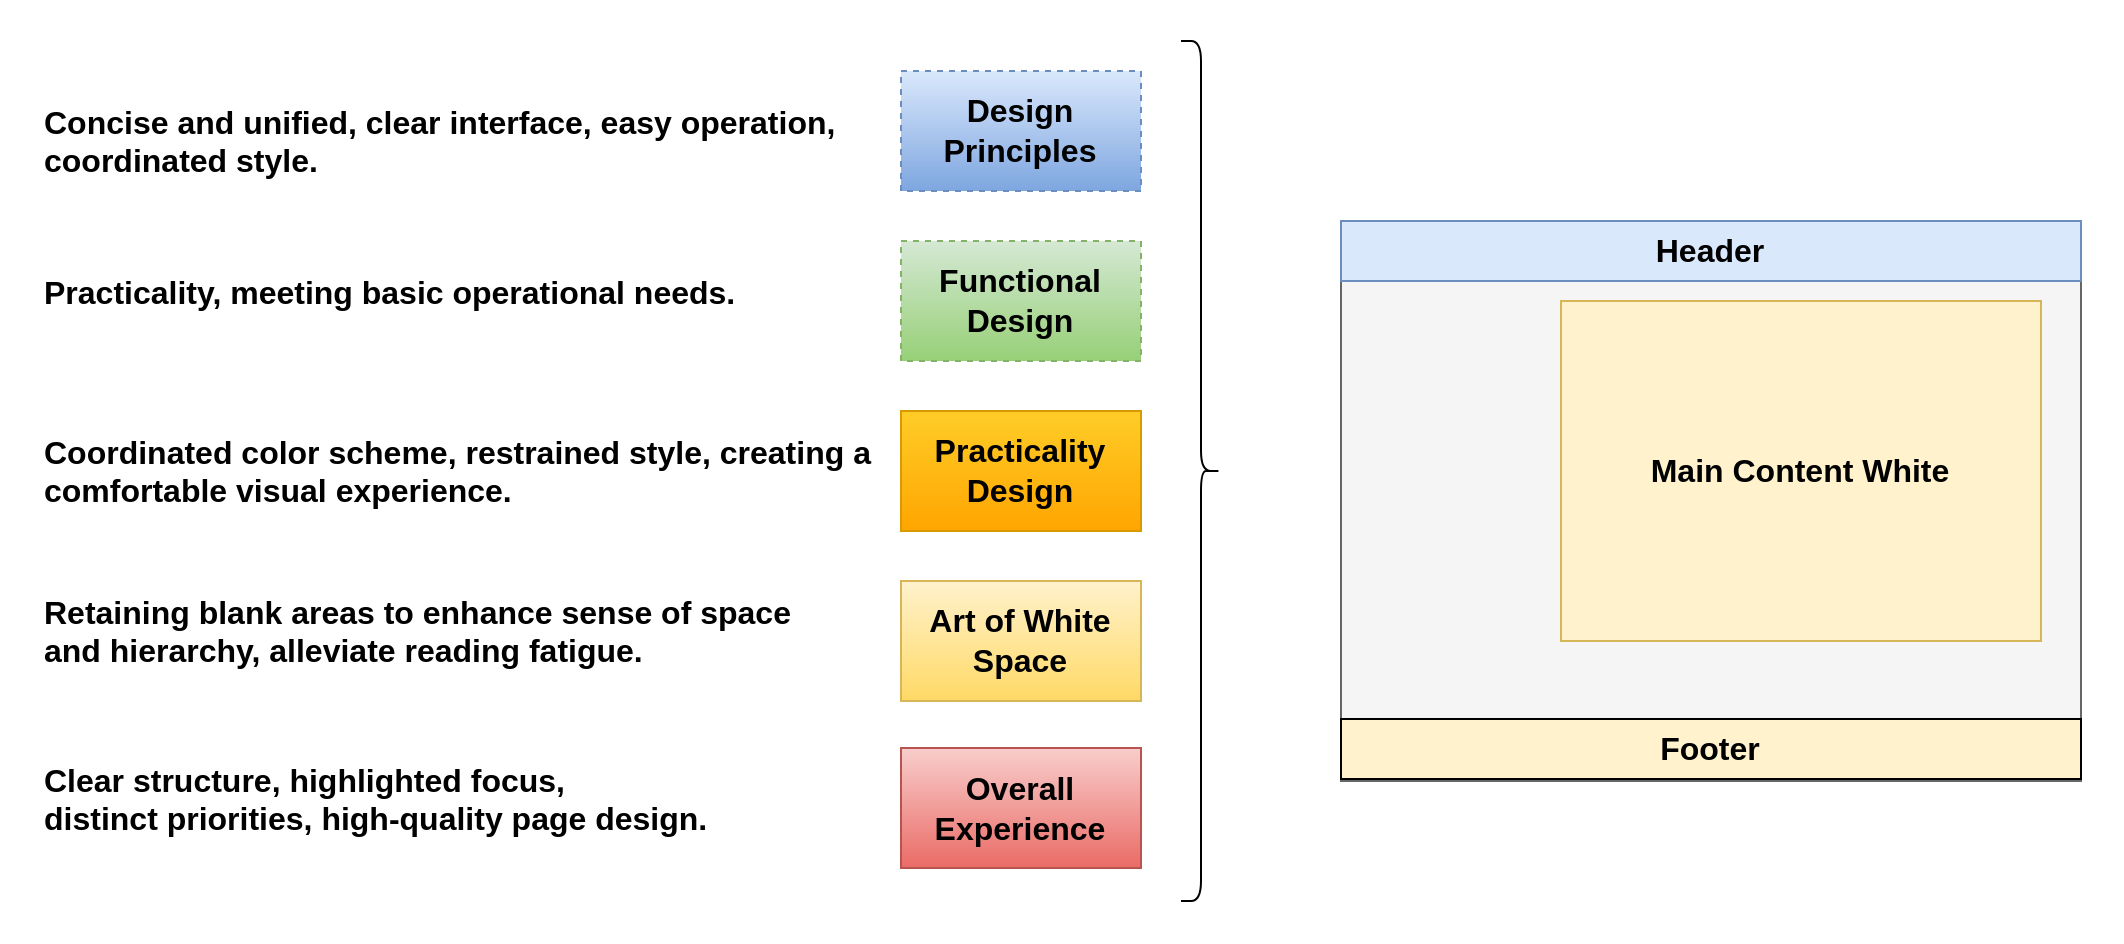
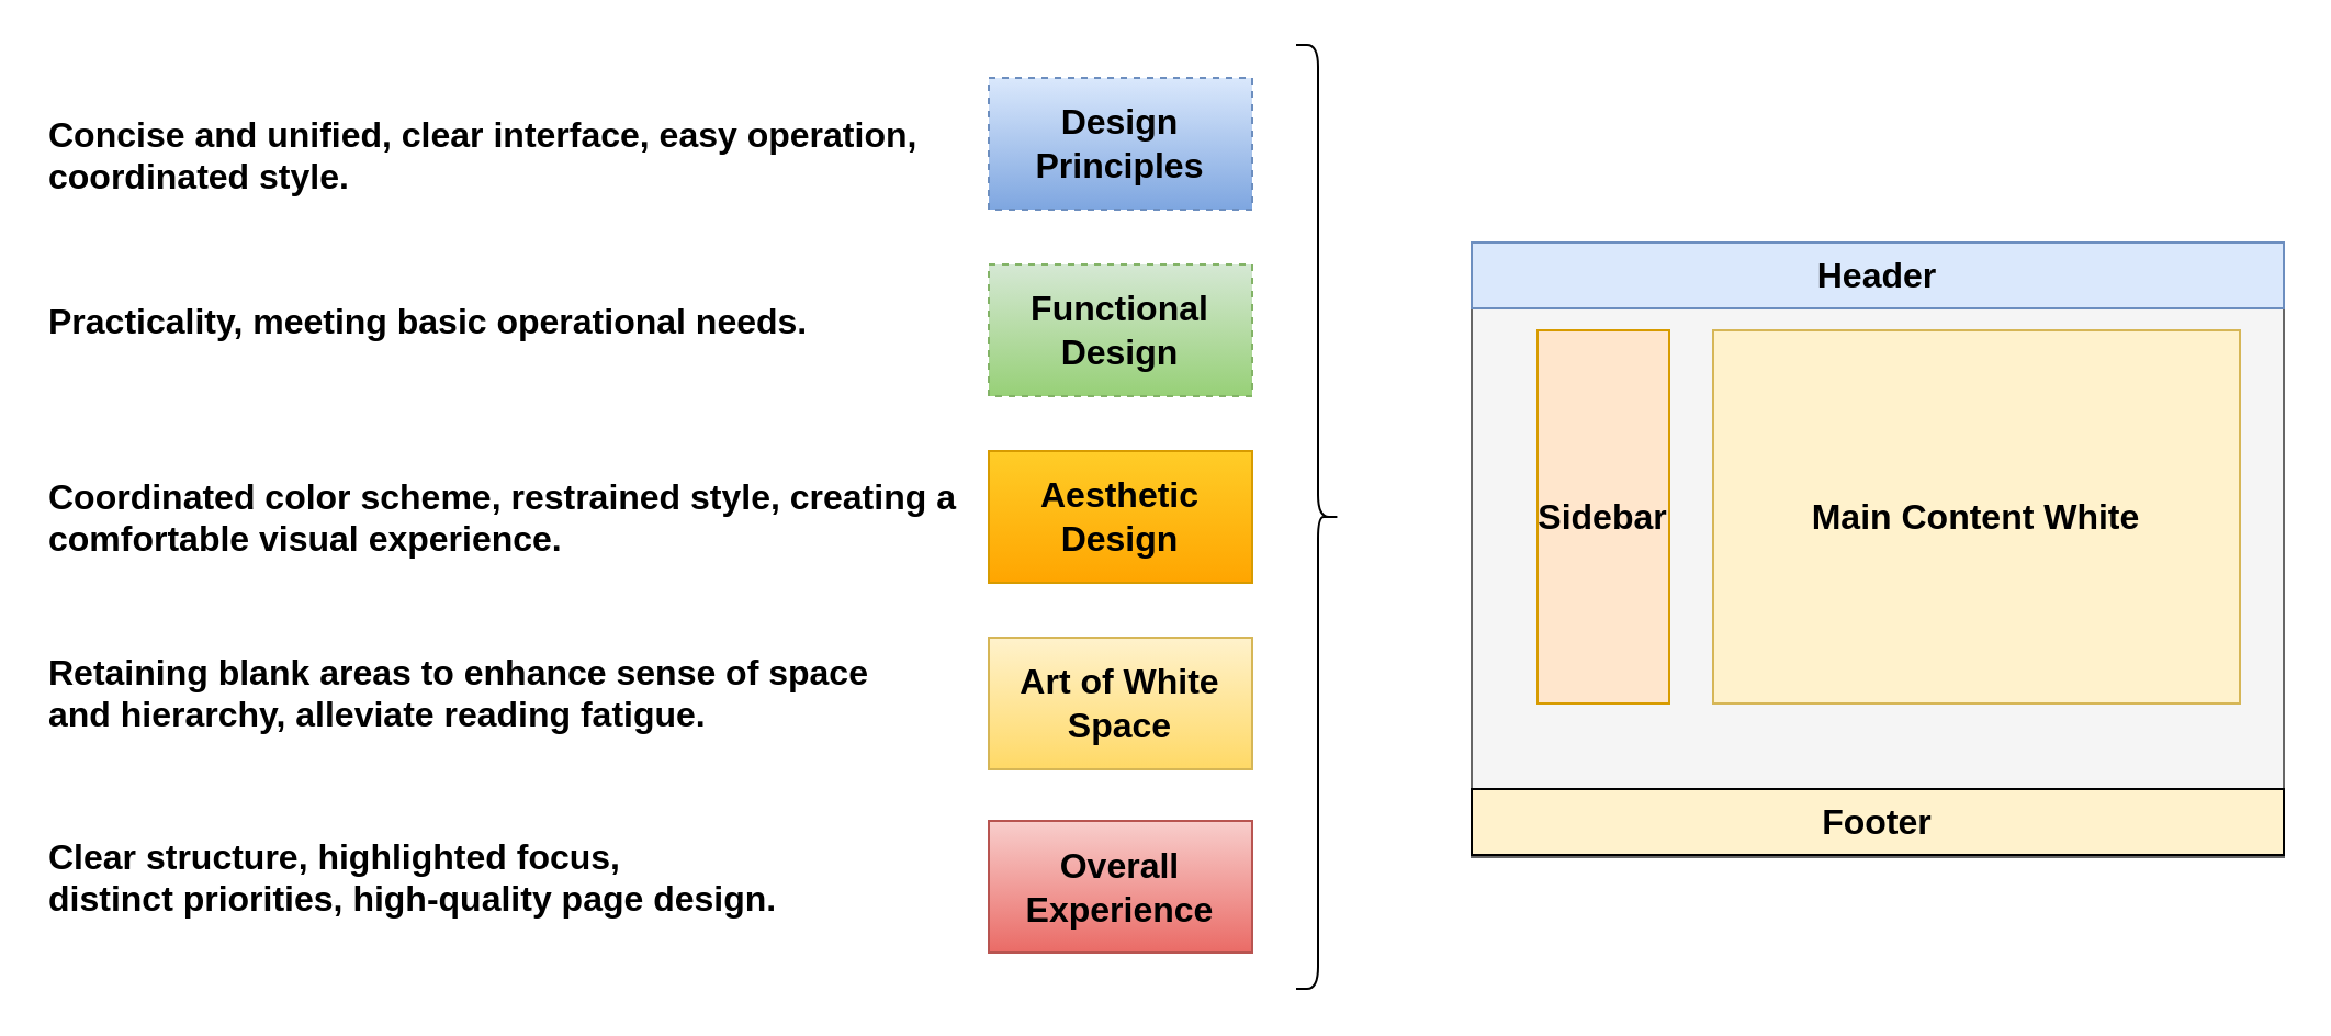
  <mxCell id="0" />
  <mxCell id="1" parent="0" />
  <mxCell id="2" value="" style="rounded=0;whiteSpace=wrap;html=1;fillColor=#f5f5f5;strokeColor=#666666;fontColor=#333333;fontSize=16;fontStyle=1" vertex="1" parent="1"><mxGeometry x="670" y="110" width="370" height="280" as="geometry" /></mxCell>
  <mxCell id="3" value="Header" style="rounded=0;whiteSpace=wrap;html=1;fillColor=#dae8fc;strokeColor=#6c8ebf;fontSize=16;fontStyle=1" vertex="1" parent="1"><mxGeometry x="670" y="110" width="370" height="30" as="geometry" /></mxCell>
+ <mxCell id="4" value="Sidebar" style="rounded=0;whiteSpace=wrap;html=1;fillColor=#ffe6cc;strokeColor=#d79b00;fontSize=16;fontStyle=1" vertex="1" parent="1"><mxGeometry x="700" y="150" width="60" height="170" as="geometry" /></mxCell>
  <mxCell id="5" value="Main Content White" style="rounded=0;whiteSpace=wrap;html=1;fillColor=#fff2cc;strokeColor=#d6b656;fontSize=16;fontStyle=1" vertex="1" parent="1"><mxGeometry x="780" y="150" width="240" height="170" as="geometry" /></mxCell>
  <mxCell id="6" value="Footer" style="rounded=0;whiteSpace=wrap;html=1;fontSize=16;fontStyle=1;fillColor=#fff2cc;" vertex="1" parent="1"><mxGeometry x="670" y="359" width="370" height="30" as="geometry" /></mxCell>
  <mxCell id="7" value="" style="shape=curlyBracket;whiteSpace=wrap;html=1;rounded=1;flipH=1;labelPosition=right;verticalLabelPosition=middle;align=left;verticalAlign=middle;fontSize=16;fontStyle=1" vertex="1" parent="1"><mxGeometry x="590" y="20" width="20" height="430" as="geometry" /></mxCell>
  <mxCell id="8" value="Design Principles" style="rounded=0;whiteSpace=wrap;html=1;fontSize=16;fontStyle=1;fillColor=#dae8fc;gradientColor=#7ea6e0;strokeColor=#6c8ebf;dashed=1;" vertex="1" parent="1"><mxGeometry x="450" y="35" width="120" height="60" as="geometry" /></mxCell>
  <mxCell id="9" value="Functional Design" style="rounded=0;whiteSpace=wrap;html=1;fontSize=16;fontStyle=1;fillColor=#d5e8d4;gradientColor=#97d077;strokeColor=#82b366;dashed=1;" vertex="1" parent="1"><mxGeometry x="450" y="120" width="120" height="60" as="geometry" /></mxCell>
- <mxCell id="10" value="Practicality Design" style="rounded=0;whiteSpace=wrap;html=1;fontSize=16;fontStyle=1;fillColor=#ffcd28;gradientColor=#ffa500;strokeColor=#d79b00;" vertex="1" parent="1"><mxGeometry x="450" y="205" width="120" height="60" as="geometry" /></mxCell>
+ <mxCell id="10" value="Aesthetic Design" style="rounded=0;whiteSpace=wrap;html=1;fontSize=16;fontStyle=1;fillColor=#ffcd28;gradientColor=#ffa500;strokeColor=#d79b00;" vertex="1" parent="1"><mxGeometry x="450" y="205" width="120" height="60" as="geometry" /></mxCell>
  <mxCell id="11" value="Art of White Space" style="rounded=0;whiteSpace=wrap;html=1;fontSize=16;fontStyle=1;fillColor=#fff2cc;gradientColor=#ffd966;strokeColor=#d6b656;" vertex="1" parent="1"><mxGeometry x="450" y="290" width="120" height="60" as="geometry" /></mxCell>
  <mxCell id="12" value="Overall Experience" style="rounded=0;whiteSpace=wrap;html=1;fontSize=16;fontStyle=1;fillColor=#f8cecc;gradientColor=#ea6b66;strokeColor=#b85450;" vertex="1" parent="1"><mxGeometry x="450" y="373.5" width="120" height="60" as="geometry" /></mxCell>
  <mxCell id="13" value="Concise and unified, clear interface, easy operation, coordinated style." style="text;whiteSpace=wrap;fontSize=16;fontStyle=1" vertex="1" parent="1"><mxGeometry x="20" y="45" width="410" height="65" as="geometry" /></mxCell>
  <mxCell id="14" value="Practicality, meeting basic operational needs." style="text;whiteSpace=wrap;fontSize=16;fontStyle=1" vertex="1" parent="1"><mxGeometry x="20" y="130" width="370" height="40" as="geometry" /></mxCell>
  <mxCell id="15" value="Coordinated color scheme, restrained style, creating a comfortable visual experience." style="text;whiteSpace=wrap;fontSize=16;fontStyle=1" vertex="1" parent="1"><mxGeometry x="20" y="210" width="490" height="40" as="geometry" /></mxCell>
  <mxCell id="16" value="Retaining blank areas to enhance sense of space &#10;and hierarchy, alleviate reading fatigue." style="text;whiteSpace=wrap;fontSize=16;fontStyle=1" vertex="1" parent="1"><mxGeometry x="20" y="290" width="510" height="60" as="geometry" /></mxCell>
  <mxCell id="17" value="Clear structure, highlighted focus, &#10;distinct priorities, high-quality page design." style="text;whiteSpace=wrap;fontSize=16;fontStyle=1" vertex="1" parent="1"><mxGeometry x="20" y="374" width="440" height="40" as="geometry" /></mxCell>
